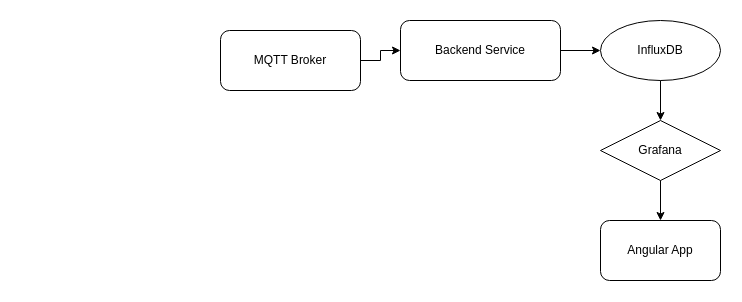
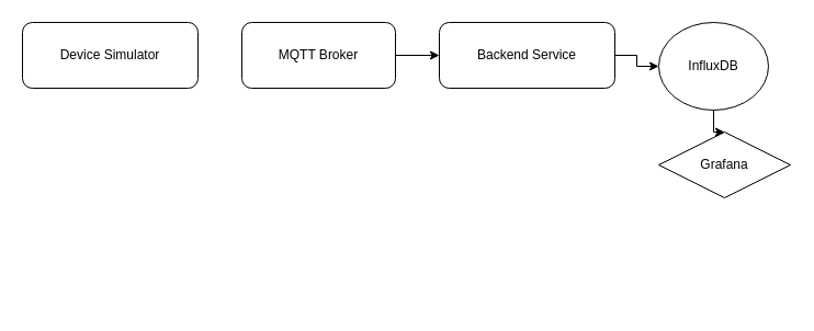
  <mxCell id="0" />
  <mxCell id="1" parent="0" />
- <mxCell id="3" value="MQTT Broker" style="rounded=1;whiteSpace=wrap;html=1;strokeColor=#000000;fillColor=#FFFFFF;" vertex="1" parent="1"><mxGeometry x="220" y="30" width="140" height="60" as="geometry" /></mxCell>
+ <mxCell id="2" value="Device Simulator" style="rounded=1;whiteSpace=wrap;html=1;strokeColor=#000000;fillColor=#FFFFFF;" vertex="1" parent="1"><mxGeometry x="20" y="20" width="160" height="60" as="geometry" /></mxCell>
+ <mxCell id="3" value="MQTT Broker" style="rounded=1;whiteSpace=wrap;html=1;strokeColor=#000000;fillColor=#FFFFFF;" vertex="1" parent="1"><mxGeometry x="220" y="20" width="140" height="60" as="geometry" /></mxCell>
  <mxCell id="4" value="Backend Service" style="rounded=1;whiteSpace=wrap;html=1;strokeColor=#000000;fillColor=#FFFFFF;" vertex="1" parent="1"><mxGeometry x="400" y="20" width="160" height="60" as="geometry" /></mxCell>
- <mxCell id="5" value="InfluxDB" style="ellipse;whiteSpace=wrap;html=1;strokeColor=#000000;fillColor=#FFFFFF;" vertex="1" parent="1"><mxGeometry x="600" y="20" width="120" height="60" as="geometry" /></mxCell>
+ <mxCell id="5" value="InfluxDB" style="ellipse;whiteSpace=wrap;html=1;strokeColor=#000000;fillColor=#FFFFFF;" vertex="1" parent="1"><mxGeometry x="600" y="20" width="100" height="80" as="geometry" /></mxCell>
  <mxCell id="6" value="Grafana" style="rhombus;whiteSpace=wrap;html=1;strokeColor=#000000;fillColor=#FFFFFF;" vertex="1" parent="1"><mxGeometry x="600" y="120" width="120" height="60" as="geometry" /></mxCell>
- <mxCell id="7" value="Angular App" style="rounded=1;whiteSpace=wrap;html=1;strokeColor=#000000;fillColor=#FFFFFF;" vertex="1" parent="1"><mxGeometry x="600" y="220" width="120" height="60" as="geometry" /></mxCell>
  <mxCell id="8" style="edgeStyle=orthogonalEdgeStyle;rounded=0;orthogonalLoop=1;jettySize=auto;html=1;endArrow=classic;" edge="1" parent="1" source="3" target="4"><mxGeometry relative="1" as="geometry" /></mxCell>
  <mxCell id="9" style="edgeStyle=orthogonalEdgeStyle;rounded=0;orthogonalLoop=1;jettySize=auto;html=1;endArrow=classic;" edge="1" parent="1" source="4" target="5"><mxGeometry relative="1" as="geometry" /></mxCell>
  <mxCell id="10" style="edgeStyle=orthogonalEdgeStyle;rounded=0;orthogonalLoop=1;jettySize=auto;html=1;endArrow=classic;" edge="1" parent="1" source="5" target="6"><mxGeometry relative="1" as="geometry" /></mxCell>
- <mxCell id="11" style="edgeStyle=orthogonalEdgeStyle;rounded=0;orthogonalLoop=1;jettySize=auto;html=1;endArrow=classic;" edge="1" parent="1" source="6" target="7"><mxGeometry relative="1" as="geometry" /></mxCell>
